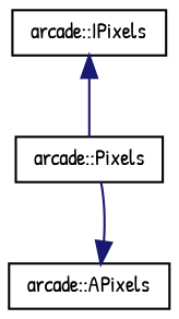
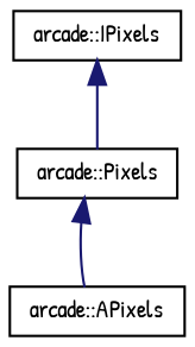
  digraph {
    fontname="Patrick Hand"
    rankdir=TB
    node [color=black fillcolor=white fontname="Patrick Hand" fontsize=10 shape=record style=filled]
    edge [color=midnightblue dir=back fontname="Patrick Hand" fontsize=10 labelfontname=Helvetica labelfontsize=10 style=solid]
    n1 [height=0.2 label="arcade::IPixels" width=0.4]
    n2 [height=0.2 label="arcade::Pixels" width=0.4]
    n3 [height=0.2 label="arcade::APixels" width=0.4]
    n1 -> n2
-   n3 -> n2
+   n2 -> n3
  }
